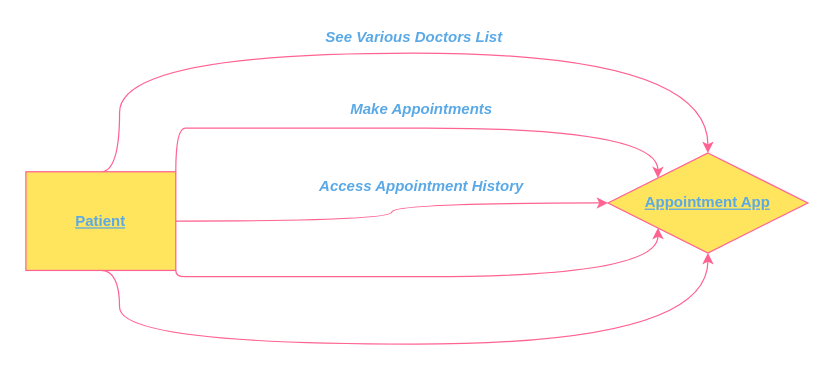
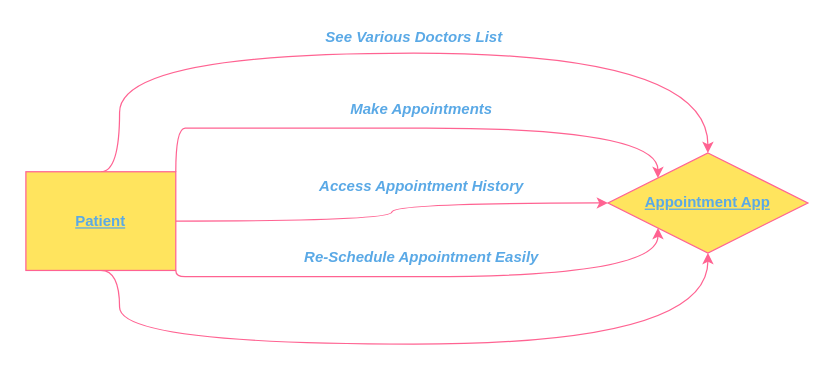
  <mxCell id="0" />
  <mxCell id="1" parent="0" />
  <mxCell id="2" style="edgeStyle=orthogonalEdgeStyle;orthogonalLoop=1;jettySize=auto;html=1;exitX=0.5;exitY=0;exitDx=0;exitDy=0;entryX=0.5;entryY=0;entryDx=0;entryDy=0;strokeColor=#FF6392;fontColor=#5AA9E6;curved=1;" parent="1" source="3" target="3" edge="1"><mxGeometry relative="1" as="geometry"><mxPoint x="462" y="-71" as="targetPoint" /></mxGeometry></mxCell>
  <mxCell id="3" value="Appointment App" style="rhombus;whiteSpace=wrap;html=1;fontStyle=5;fillColor=#FFE45E;strokeColor=#FF6392;fontColor=#5AA9E6;" parent="1" vertex="1"><mxGeometry x="486" y="122" width="160" height="80" as="geometry" /></mxCell>
  <mxCell id="4" style="edgeStyle=orthogonalEdgeStyle;orthogonalLoop=1;jettySize=auto;html=1;exitX=0.5;exitY=0;exitDx=0;exitDy=0;entryX=0.5;entryY=0;entryDx=0;entryDy=0;strokeColor=#FF6392;fontColor=#5AA9E6;curved=1;" parent="1" source="9" target="3" edge="1"><mxGeometry relative="1" as="geometry"><Array as="points"><mxPoint x="95" y="42" /><mxPoint x="566" y="42" /></Array></mxGeometry></mxCell>
  <mxCell id="5" style="edgeStyle=orthogonalEdgeStyle;orthogonalLoop=1;jettySize=auto;html=1;exitX=1;exitY=0;exitDx=0;exitDy=0;entryX=0;entryY=0;entryDx=0;entryDy=0;strokeColor=#FF6392;fontColor=#5AA9E6;curved=1;" parent="1" source="9" target="3" edge="1"><mxGeometry relative="1" as="geometry"><Array as="points"><mxPoint x="155" y="102" /><mxPoint x="509" y="102" /></Array></mxGeometry></mxCell>
  <mxCell id="6" style="edgeStyle=orthogonalEdgeStyle;orthogonalLoop=1;jettySize=auto;html=1;exitX=1;exitY=0.5;exitDx=0;exitDy=0;entryX=0;entryY=0.5;entryDx=0;entryDy=0;strokeColor=#FF6392;fontColor=#5AA9E6;curved=1;" parent="1" source="9" target="3" edge="1"><mxGeometry relative="1" as="geometry" /></mxCell>
  <mxCell id="7" style="edgeStyle=orthogonalEdgeStyle;orthogonalLoop=1;jettySize=auto;html=1;exitX=1;exitY=1;exitDx=0;exitDy=0;entryX=0;entryY=1;entryDx=0;entryDy=0;strokeColor=#FF6392;fontColor=#5AA9E6;curved=1;" parent="1" source="9" target="3" edge="1"><mxGeometry relative="1" as="geometry"><Array as="points"><mxPoint x="155" y="221" /><mxPoint x="509" y="221" /></Array></mxGeometry></mxCell>
  <mxCell id="8" style="edgeStyle=orthogonalEdgeStyle;orthogonalLoop=1;jettySize=auto;html=1;exitX=0.5;exitY=1;exitDx=0;exitDy=0;entryX=0.5;entryY=1;entryDx=0;entryDy=0;strokeColor=#FF6392;fontColor=#5AA9E6;curved=1;" parent="1" source="9" target="3" edge="1"><mxGeometry relative="1" as="geometry"><Array as="points"><mxPoint x="95" y="275" /><mxPoint x="566" y="275" /></Array></mxGeometry></mxCell>
  <mxCell id="9" value="Patient" style="whiteSpace=wrap;html=1;fontStyle=5;fillColor=#FFE45E;strokeColor=#FF6392;fontColor=#5AA9E6;" parent="1" vertex="1"><mxGeometry x="20" y="137" width="120" height="79" as="geometry" /></mxCell>
  <mxCell id="10" value="Make Appointments" style="text;html=1;align=center;verticalAlign=middle;whiteSpace=wrap;rotation=0;fontStyle=3;fontColor=#5AA9E6;" parent="1" vertex="1"><mxGeometry x="257" y="72" width="160" height="30" as="geometry" /></mxCell>
  <mxCell id="11" value="Access Appointment History" style="text;html=1;strokeColor=none;fillColor=none;align=center;verticalAlign=middle;whiteSpace=wrap;rotation=0;fontStyle=3;fontColor=#5AA9E6;" parent="1" vertex="1"><mxGeometry x="240" y="139" width="194" height="20" as="geometry" /></mxCell>
  <mxCell id="12" value="See Various Doctors List" style="text;html=1;strokeColor=none;fillColor=none;align=center;verticalAlign=middle;whiteSpace=wrap;rotation=0;fontStyle=3;fontColor=#5AA9E6;" parent="1" vertex="1"><mxGeometry x="196" y="20" width="270" height="20" as="geometry" /></mxCell>
+ <mxCell id="13" value="Re-Schedule Appointment Easily" style="text;html=1;strokeColor=none;fillColor=none;align=center;verticalAlign=middle;whiteSpace=wrap;fontStyle=3;fontColor=#5AA9E6;" parent="1" vertex="1"><mxGeometry x="203" y="196" width="268" height="20" as="geometry" /></mxCell>
